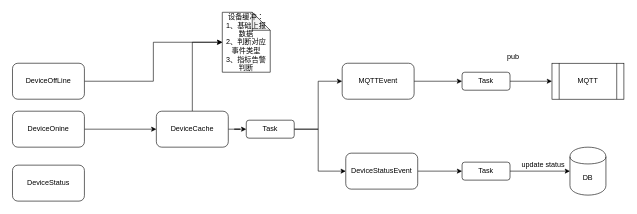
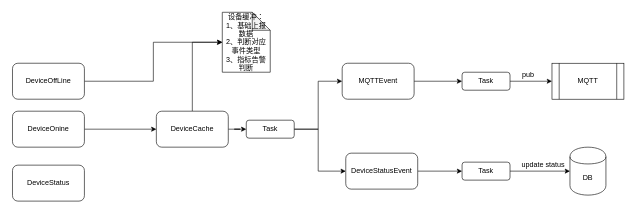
  <mxCell id="0" />
  <mxCell id="1" parent="0" />
  <mxCell id="2" style="edgeStyle=orthogonalEdgeStyle;rounded=0;orthogonalLoop=1;jettySize=auto;html=1;" parent="1" source="3" target="11" edge="1"><mxGeometry relative="1" as="geometry" /></mxCell>
  <mxCell id="3" value="MQTTEvent" style="rounded=1;whiteSpace=wrap;html=1;" parent="1" vertex="1"><mxGeometry x="570" y="105" width="120" height="60" as="geometry" /></mxCell>
  <mxCell id="4" style="edgeStyle=orthogonalEdgeStyle;rounded=0;orthogonalLoop=1;jettySize=auto;html=1;entryX=0;entryY=0.5;entryDx=0;entryDy=0;" parent="1" source="5" target="8" edge="1"><mxGeometry relative="1" as="geometry" /></mxCell>
  <mxCell id="5" value="DeviceStatusEvent" style="rounded=1;whiteSpace=wrap;html=1;" parent="1" vertex="1"><mxGeometry x="576" y="255" width="120" height="60" as="geometry" /></mxCell>
  <mxCell id="6" value="DB" style="shape=cylinder;whiteSpace=wrap;html=1;boundedLbl=1;backgroundOutline=1;" parent="1" vertex="1"><mxGeometry x="950" y="245" width="60" height="80" as="geometry" /></mxCell>
  <mxCell id="7" style="edgeStyle=orthogonalEdgeStyle;rounded=0;orthogonalLoop=1;jettySize=auto;html=1;entryX=0;entryY=0.5;entryDx=0;entryDy=0;" parent="1" source="8" target="6" edge="1"><mxGeometry relative="1" as="geometry" /></mxCell>
  <mxCell id="8" value="Task" style="rounded=1;whiteSpace=wrap;html=1;" parent="1" vertex="1"><mxGeometry x="770" y="270" width="80" height="30" as="geometry" /></mxCell>
  <mxCell id="9" value="MQTT" style="shape=process;whiteSpace=wrap;html=1;backgroundOutline=1;" parent="1" vertex="1"><mxGeometry x="920" y="105" width="120" height="60" as="geometry" /></mxCell>
  <mxCell id="10" style="edgeStyle=orthogonalEdgeStyle;rounded=0;orthogonalLoop=1;jettySize=auto;html=1;entryX=0;entryY=0.5;entryDx=0;entryDy=0;" parent="1" source="11" target="9" edge="1"><mxGeometry relative="1" as="geometry" /></mxCell>
  <mxCell id="11" value="Task" style="rounded=1;whiteSpace=wrap;html=1;" parent="1" vertex="1"><mxGeometry x="770" y="120" width="80" height="30" as="geometry" /></mxCell>
- <mxCell id="12" value="pub" style="text;html=1;align=center;verticalAlign=middle;resizable=0;points=[];autosize=1;" parent="1" vertex="1"><mxGeometry x="835" y="85" width="40" height="20" as="geometry" /></mxCell>
+ <mxCell id="12" value="pub" style="text;html=1;align=center;verticalAlign=middle;resizable=0;points=[];autosize=1;" parent="1" vertex="1"><mxGeometry x="860" y="115" width="40" height="20" as="geometry" /></mxCell>
  <mxCell id="13" style="edgeStyle=orthogonalEdgeStyle;rounded=0;orthogonalLoop=1;jettySize=auto;html=1;" parent="1" source="14" target="25" edge="1"><mxGeometry relative="1" as="geometry" /></mxCell>
  <mxCell id="14" value="DeviceOffLine" style="rounded=1;whiteSpace=wrap;html=1;" parent="1" vertex="1"><mxGeometry x="20" y="105" width="120" height="60" as="geometry" /></mxCell>
  <mxCell id="15" value="update status" style="text;html=1;align=center;verticalAlign=middle;resizable=0;points=[];autosize=1;" parent="1" vertex="1"><mxGeometry x="860" y="265" width="90" height="20" as="geometry" /></mxCell>
  <mxCell id="16" style="edgeStyle=orthogonalEdgeStyle;rounded=0;orthogonalLoop=1;jettySize=auto;html=1;entryX=0;entryY=0.5;entryDx=0;entryDy=0;" parent="1" source="17" target="21" edge="1"><mxGeometry relative="1" as="geometry" /></mxCell>
  <mxCell id="17" value="DeviceOnine" style="rounded=1;whiteSpace=wrap;html=1;" parent="1" vertex="1"><mxGeometry x="20" y="185" width="120" height="60" as="geometry" /></mxCell>
  <mxCell id="18" value="DeviceStatus" style="rounded=1;whiteSpace=wrap;html=1;" parent="1" vertex="1"><mxGeometry x="20" y="275" width="120" height="60" as="geometry" /></mxCell>
  <mxCell id="19" style="edgeStyle=orthogonalEdgeStyle;rounded=0;orthogonalLoop=1;jettySize=auto;html=1;" parent="1" source="21" target="24" edge="1"><mxGeometry relative="1" as="geometry" /></mxCell>
  <mxCell id="20" style="edgeStyle=orthogonalEdgeStyle;rounded=0;orthogonalLoop=1;jettySize=auto;html=1;entryX=0;entryY=0.5;entryDx=0;entryDy=0;entryPerimeter=0;" parent="1" source="21" target="25" edge="1"><mxGeometry relative="1" as="geometry" /></mxCell>
  <mxCell id="21" value="DeviceCache" style="rounded=1;whiteSpace=wrap;html=1;" parent="1" vertex="1"><mxGeometry x="260" y="185" width="120" height="60" as="geometry" /></mxCell>
  <mxCell id="22" style="edgeStyle=orthogonalEdgeStyle;rounded=0;orthogonalLoop=1;jettySize=auto;html=1;entryX=0;entryY=0.5;entryDx=0;entryDy=0;" parent="1" source="24" target="3" edge="1"><mxGeometry relative="1" as="geometry" /></mxCell>
  <mxCell id="23" style="edgeStyle=orthogonalEdgeStyle;rounded=0;orthogonalLoop=1;jettySize=auto;html=1;entryX=0;entryY=0.5;entryDx=0;entryDy=0;" parent="1" target="5" edge="1"><mxGeometry relative="1" as="geometry"><mxPoint x="489" y="215" as="sourcePoint" /><mxPoint x="489" y="365" as="targetPoint" /><Array as="points"><mxPoint x="530" y="215" /><mxPoint x="530" y="285" /></Array></mxGeometry></mxCell>
  <mxCell id="24" value="Task" style="rounded=1;whiteSpace=wrap;html=1;" parent="1" vertex="1"><mxGeometry x="410" y="200" width="80" height="30" as="geometry" /></mxCell>
  <mxCell id="25" value="设备缓冲：&lt;br&gt;1、基础上报数据&lt;br&gt;2、判断对应事件类型&lt;br&gt;3、指标告警判断" style="shape=note;whiteSpace=wrap;html=1;backgroundOutline=1;darkOpacity=0.05;" parent="1" vertex="1"><mxGeometry x="370" y="20" width="80" height="100" as="geometry" /></mxCell>
